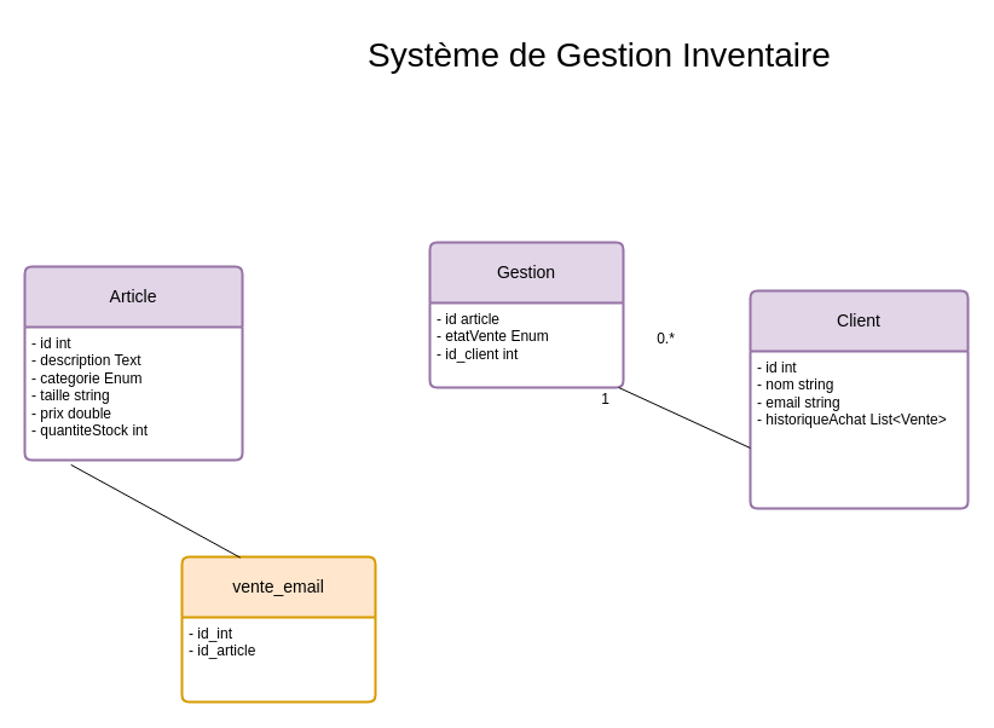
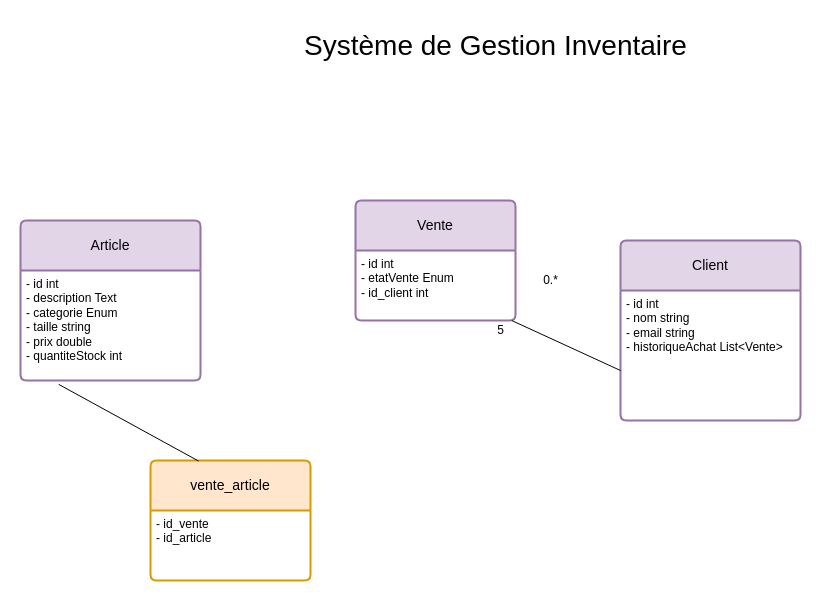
  <mxCell id="0" />
  <mxCell id="1" parent="0" />
- <mxCell id="2" value="1" style="text;html=1;align=center;verticalAlign=middle;resizable=0;points=[];autosize=1;strokeColor=none;fillColor=none;" vertex="1" parent="1"><mxGeometry x="485" y="315" width="30" height="30" as="geometry" /></mxCell>
+ <mxCell id="2" value="5" style="text;html=1;align=center;verticalAlign=middle;resizable=0;points=[];autosize=1;strokeColor=none;fillColor=none;" vertex="1" parent="1"><mxGeometry x="485" y="315" width="30" height="30" as="geometry" /></mxCell>
  <mxCell id="3" value="0.*" style="text;html=1;align=center;verticalAlign=middle;resizable=0;points=[];autosize=1;strokeColor=none;fillColor=none;" vertex="1" parent="1"><mxGeometry x="530" y="265" width="40" height="30" as="geometry" /></mxCell>
  <mxCell id="4" value="Article" style="swimlane;childLayout=stackLayout;horizontal=1;startSize=50;horizontalStack=0;rounded=1;fontSize=14;fontStyle=0;strokeWidth=2;resizeParent=0;resizeLast=1;shadow=0;dashed=0;align=center;arcSize=4;whiteSpace=wrap;html=1;fillColor=#e1d5e7;strokeColor=#9673a6;" vertex="1" parent="1"><mxGeometry x="20" y="220" width="180" height="160" as="geometry" /></mxCell>
  <mxCell id="5" value="- id int&lt;div&gt;- description Text&amp;nbsp;&lt;/div&gt;&lt;div&gt;- categorie Enum&lt;/div&gt;&lt;div&gt;- taille string&lt;/div&gt;&lt;div&gt;- prix double&lt;/div&gt;&lt;div&gt;- quantiteStock int&lt;/div&gt;" style="align=left;strokeColor=none;fillColor=none;spacingLeft=4;fontSize=12;verticalAlign=top;resizable=0;rotatable=0;part=1;html=1;" vertex="1" parent="4"><mxGeometry y="50" width="180" height="110" as="geometry" /></mxCell>
  <mxCell id="6" value="Client" style="swimlane;childLayout=stackLayout;horizontal=1;startSize=50;horizontalStack=0;rounded=1;fontSize=14;fontStyle=0;strokeWidth=2;resizeParent=0;resizeLast=1;shadow=0;dashed=0;align=center;arcSize=4;whiteSpace=wrap;html=1;fillColor=#e1d5e7;strokeColor=#9673a6;" vertex="1" parent="1"><mxGeometry x="620" y="240" width="180" height="180" as="geometry" /></mxCell>
  <mxCell id="7" value="- id int&lt;div&gt;- nom string&lt;/div&gt;&lt;div&gt;- email string&lt;/div&gt;&lt;div&gt;- historiqueAchat List&amp;lt;Vente&amp;gt;&lt;/div&gt;" style="align=left;strokeColor=none;fillColor=none;spacingLeft=4;fontSize=12;verticalAlign=top;resizable=0;rotatable=0;part=1;html=1;" vertex="1" parent="6"><mxGeometry y="50" width="180" height="130" as="geometry" /></mxCell>
- <mxCell id="8" value="Gestion" style="swimlane;childLayout=stackLayout;horizontal=1;startSize=50;horizontalStack=0;rounded=1;fontSize=14;fontStyle=0;strokeWidth=2;resizeParent=0;resizeLast=1;shadow=0;dashed=0;align=center;arcSize=4;whiteSpace=wrap;html=1;fillColor=#e1d5e7;strokeColor=#9673a6;" vertex="1" parent="1"><mxGeometry x="355" y="200" width="160" height="120" as="geometry" /></mxCell>
- <mxCell id="9" value="- id article&lt;div&gt;- etatVente Enum&lt;/div&gt;&lt;div&gt;- id_client int&lt;/div&gt;" style="align=left;strokeColor=none;fillColor=none;spacingLeft=4;fontSize=12;verticalAlign=top;resizable=0;rotatable=0;part=1;html=1;" vertex="1" parent="8"><mxGeometry y="50" width="160" height="70" as="geometry" /></mxCell>
- <mxCell id="10" value="vente_email" style="swimlane;childLayout=stackLayout;horizontal=1;startSize=50;horizontalStack=0;rounded=1;fontSize=14;fontStyle=0;strokeWidth=2;resizeParent=0;resizeLast=1;shadow=0;dashed=0;align=center;arcSize=4;whiteSpace=wrap;html=1;fillColor=#ffe6cc;strokeColor=#d79b00;" vertex="1" parent="1"><mxGeometry x="150" y="460" width="160" height="120" as="geometry" /></mxCell>
- <mxCell id="11" value="- id_int&lt;div&gt;- id_article&lt;/div&gt;" style="align=left;strokeColor=none;fillColor=none;spacingLeft=4;fontSize=12;verticalAlign=top;resizable=0;rotatable=0;part=1;html=1;" vertex="1" parent="10"><mxGeometry y="50" width="160" height="70" as="geometry" /></mxCell>
+ <mxCell id="8" value="Vente" style="swimlane;childLayout=stackLayout;horizontal=1;startSize=50;horizontalStack=0;rounded=1;fontSize=14;fontStyle=0;strokeWidth=2;resizeParent=0;resizeLast=1;shadow=0;dashed=0;align=center;arcSize=4;whiteSpace=wrap;html=1;fillColor=#e1d5e7;strokeColor=#9673a6;" vertex="1" parent="1"><mxGeometry x="355" y="200" width="160" height="120" as="geometry" /></mxCell>
+ <mxCell id="9" value="- id int&lt;div&gt;- etatVente Enum&lt;/div&gt;&lt;div&gt;- id_client int&lt;/div&gt;" style="align=left;strokeColor=none;fillColor=none;spacingLeft=4;fontSize=12;verticalAlign=top;resizable=0;rotatable=0;part=1;html=1;" vertex="1" parent="8"><mxGeometry y="50" width="160" height="70" as="geometry" /></mxCell>
+ <mxCell id="10" value="vente_article" style="swimlane;childLayout=stackLayout;horizontal=1;startSize=50;horizontalStack=0;rounded=1;fontSize=14;fontStyle=0;strokeWidth=2;resizeParent=0;resizeLast=1;shadow=0;dashed=0;align=center;arcSize=4;whiteSpace=wrap;html=1;fillColor=#ffe6cc;strokeColor=#d79b00;" vertex="1" parent="1"><mxGeometry x="150" y="460" width="160" height="120" as="geometry" /></mxCell>
+ <mxCell id="11" value="- id_vente&lt;div&gt;- id_article&lt;/div&gt;" style="align=left;strokeColor=none;fillColor=none;spacingLeft=4;fontSize=12;verticalAlign=top;resizable=0;rotatable=0;part=1;html=1;" vertex="1" parent="10"><mxGeometry y="50" width="160" height="70" as="geometry" /></mxCell>
  <mxCell id="12" value="" style="endArrow=none;html=1;rounded=0;exitX=0.212;exitY=1.035;exitDx=0;exitDy=0;exitPerimeter=0;entryX=0.301;entryY=0.005;entryDx=0;entryDy=0;entryPerimeter=0;" edge="1" parent="1" source="5" target="10"><mxGeometry relative="1" as="geometry"><mxPoint x="110" y="240" as="sourcePoint" /><mxPoint x="190" y="330" as="targetPoint" /></mxGeometry></mxCell>
  <mxCell id="13" value="" style="endArrow=none;html=1;rounded=0;" edge="1" parent="1" source="9"><mxGeometry relative="1" as="geometry"><mxPoint x="460" y="370" as="sourcePoint" /><mxPoint x="620" y="370" as="targetPoint" /></mxGeometry></mxCell>
  <mxCell id="14" value="Système de Gestion Inventaire" style="text;html=1;align=center;verticalAlign=middle;resizable=0;points=[];autosize=1;strokeColor=none;fillColor=none;fontSize=28;" vertex="1" parent="1"><mxGeometry x="290" y="20" width="410" height="50" as="geometry" /></mxCell>
